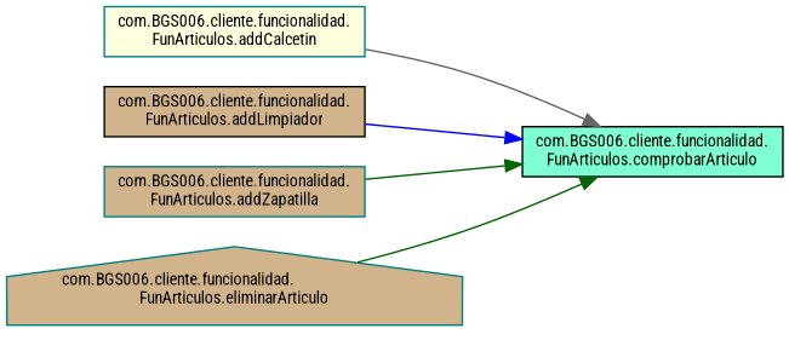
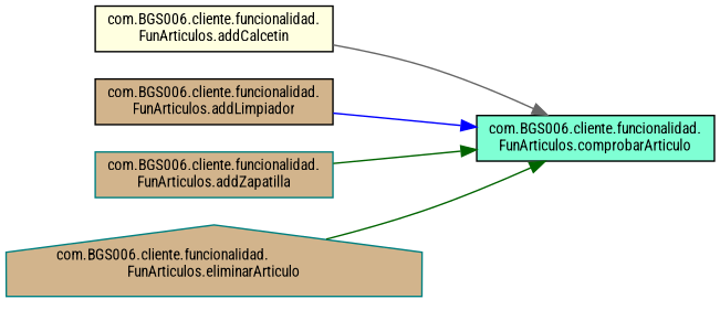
  digraph {
    rankdir=RL
    fontname="Roboto Condensed"
    node [color=black fillcolor=tan fontname="Roboto Condensed" fontsize=10 shape=box style=filled]
    edge [color=darkgreen dir=back fontname="Roboto Condensed" fontsize=10 labelfontname=Helvetica labelfontsize=10 style=solid]
    n1 [fillcolor=aquamarine fontcolor=black height=0.2 label="com.BGS006.cliente.funcionalidad.\lFunArticulos.comprobarArticulo" width=0.4]
-   n2 [color=teal fillcolor=lightyellow height=0.2 label="com.BGS006.cliente.funcionalidad.\lFunArticulos.addCalcetin" width=0.4]
+   n2 [fillcolor=lightyellow height=0.2 label="com.BGS006.cliente.funcionalidad.\lFunArticulos.addCalcetin" width=0.4]
    n3 [height=0.2 label="com.BGS006.cliente.funcionalidad.\lFunArticulos.addLimpiador" width=0.4]
    n4 [color=teal height=0.2 label="com.BGS006.cliente.funcionalidad.\lFunArticulos.addZapatilla" width=0.4]
    n5 [color=teal height=0.2 label="com.BGS006.cliente.funcionalidad.\lFunArticulos.eliminarArticulo" shape=house width=0.4]
    n1 -> n2 [color=gray40]
    n1 -> n3 [color=blue]
    n1 -> n4
    n1 -> n5
  }
